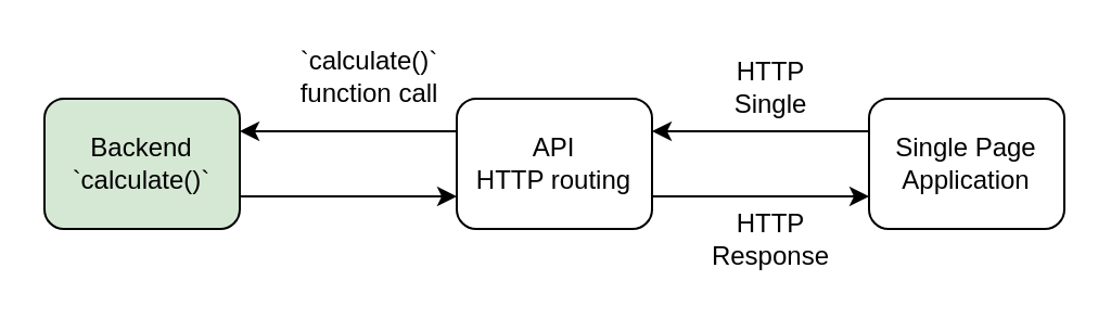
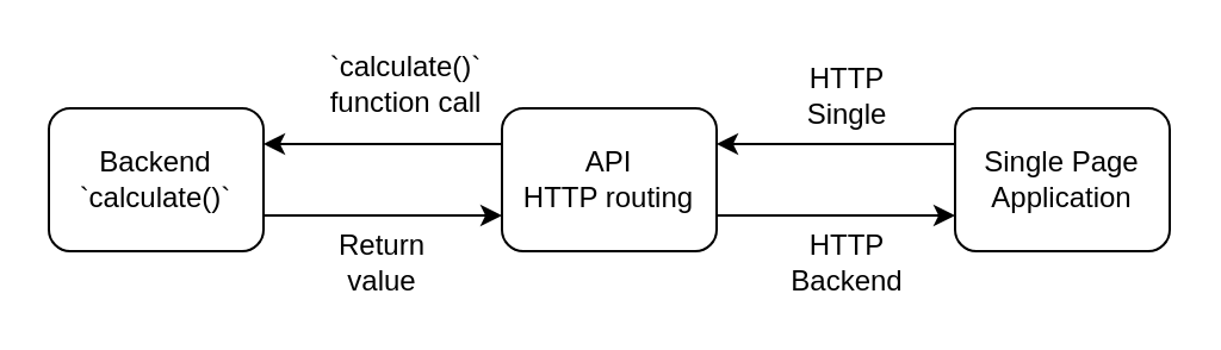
  <mxCell id="0" />
  <mxCell id="1" parent="0" />
  <mxCell id="2" style="edgeStyle=orthogonalEdgeStyle;rounded=0;orthogonalLoop=1;jettySize=auto;html=1;exitX=1;exitY=0.75;exitDx=0;exitDy=0;entryX=0;entryY=0.75;entryDx=0;entryDy=0;" edge="1" parent="1" source="3" target="6"><mxGeometry relative="1" as="geometry" /></mxCell>
- <mxCell id="3" value="Backend&lt;br&gt;`calculate()`" style="rounded=1;whiteSpace=wrap;html=1;fillColor=#d5e8d4;" vertex="1" parent="1"><mxGeometry x="20" y="45" width="90" height="60" as="geometry" /></mxCell>
+ <mxCell id="3" value="Backend&lt;br&gt;`calculate()`" style="rounded=1;whiteSpace=wrap;html=1;" vertex="1" parent="1"><mxGeometry x="20" y="45" width="90" height="60" as="geometry" /></mxCell>
  <mxCell id="4" style="edgeStyle=orthogonalEdgeStyle;rounded=0;orthogonalLoop=1;jettySize=auto;html=1;exitX=0;exitY=0.25;exitDx=0;exitDy=0;entryX=1;entryY=0.25;entryDx=0;entryDy=0;" edge="1" parent="1" source="6" target="3"><mxGeometry relative="1" as="geometry" /></mxCell>
  <mxCell id="5" style="edgeStyle=orthogonalEdgeStyle;rounded=0;orthogonalLoop=1;jettySize=auto;html=1;exitX=1;exitY=0.75;exitDx=0;exitDy=0;entryX=0;entryY=0.75;entryDx=0;entryDy=0;" edge="1" parent="1" source="6" target="8"><mxGeometry relative="1" as="geometry" /></mxCell>
  <mxCell id="6" value="API&lt;br&gt;HTTP routing" style="rounded=1;whiteSpace=wrap;html=1;" vertex="1" parent="1"><mxGeometry x="210" y="45" width="90" height="60" as="geometry" /></mxCell>
  <mxCell id="7" style="edgeStyle=orthogonalEdgeStyle;rounded=0;orthogonalLoop=1;jettySize=auto;html=1;exitX=0;exitY=0.25;exitDx=0;exitDy=0;entryX=1;entryY=0.25;entryDx=0;entryDy=0;" edge="1" parent="1" source="8" target="6"><mxGeometry relative="1" as="geometry" /></mxCell>
  <mxCell id="8" value="Single Page Application" style="rounded=1;whiteSpace=wrap;html=1;" vertex="1" parent="1"><mxGeometry x="400" y="45" width="90" height="60" as="geometry" /></mxCell>
  <mxCell id="9" value="HTTP Single" style="text;html=1;strokeColor=none;fillColor=none;align=center;verticalAlign=middle;whiteSpace=wrap;rounded=0;" vertex="1" parent="1"><mxGeometry x="325" y="25" width="60" height="30" as="geometry" /></mxCell>
- <mxCell id="10" value="HTTP Response" style="text;html=1;strokeColor=none;fillColor=none;align=center;verticalAlign=middle;whiteSpace=wrap;rounded=0;" vertex="1" parent="1"><mxGeometry x="325" y="95" width="60" height="30" as="geometry" /></mxCell>
+ <mxCell id="10" value="HTTP Backend" style="text;html=1;strokeColor=none;fillColor=none;align=center;verticalAlign=middle;whiteSpace=wrap;rounded=0;" vertex="1" parent="1"><mxGeometry x="325" y="95" width="60" height="30" as="geometry" /></mxCell>
  <mxCell id="11" value="`calculate()` function call" style="text;html=1;strokeColor=none;fillColor=none;align=center;verticalAlign=middle;whiteSpace=wrap;rounded=0;" vertex="1" parent="1"><mxGeometry x="140" y="20" width="60" height="30" as="geometry" /></mxCell>
+ <mxCell id="12" value="Return value" style="text;html=1;strokeColor=none;fillColor=none;align=center;verticalAlign=middle;whiteSpace=wrap;rounded=0;" vertex="1" parent="1"><mxGeometry x="130" y="95" width="60" height="30" as="geometry" /></mxCell>
